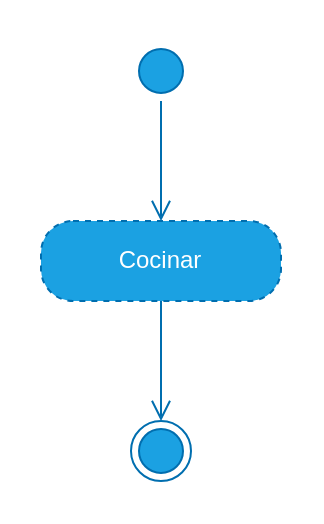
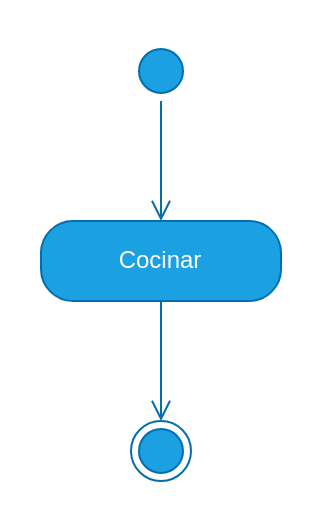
  <mxCell id="0" />
  <mxCell id="1" parent="0" />
  <mxCell id="2" value="" style="ellipse;html=1;shape=startState;fillColor=#1ba1e2;strokeColor=#006EAF;fontColor=#ffffff;" parent="1" vertex="1"><mxGeometry x="65" y="20" width="30" height="30" as="geometry" /></mxCell>
  <mxCell id="3" value="" style="edgeStyle=orthogonalEdgeStyle;html=1;verticalAlign=bottom;endArrow=open;endSize=8;strokeColor=#006EAF;fillColor=#1ba1e2;" parent="1" source="2" target="4" edge="1"><mxGeometry relative="1" as="geometry"><mxPoint x="80" y="110" as="targetPoint" /></mxGeometry></mxCell>
- <mxCell id="4" value="Cocinar" style="rounded=1;whiteSpace=wrap;html=1;arcSize=40;fontColor=#ffffff;fillColor=#1ba1e2;strokeColor=#006EAF;dashed=1;" parent="1" vertex="1"><mxGeometry x="20" y="110" width="120" height="40" as="geometry" /></mxCell>
+ <mxCell id="4" value="Cocinar" style="rounded=1;whiteSpace=wrap;html=1;arcSize=40;fontColor=#ffffff;fillColor=#1ba1e2;strokeColor=#006EAF;" parent="1" vertex="1"><mxGeometry x="20" y="110" width="120" height="40" as="geometry" /></mxCell>
  <mxCell id="5" value="" style="edgeStyle=orthogonalEdgeStyle;html=1;verticalAlign=bottom;endArrow=open;endSize=8;strokeColor=#006EAF;entryX=0.5;entryY=0;entryDx=0;entryDy=0;fillColor=#1ba1e2;" parent="1" source="4" target="6" edge="1"><mxGeometry relative="1" as="geometry"><mxPoint x="80" y="210" as="targetPoint" /></mxGeometry></mxCell>
  <mxCell id="6" value="" style="ellipse;html=1;shape=endState;fillColor=#1ba1e2;strokeColor=#006EAF;fontColor=#ffffff;" parent="1" vertex="1"><mxGeometry x="65" y="210" width="30" height="30" as="geometry" /></mxCell>
